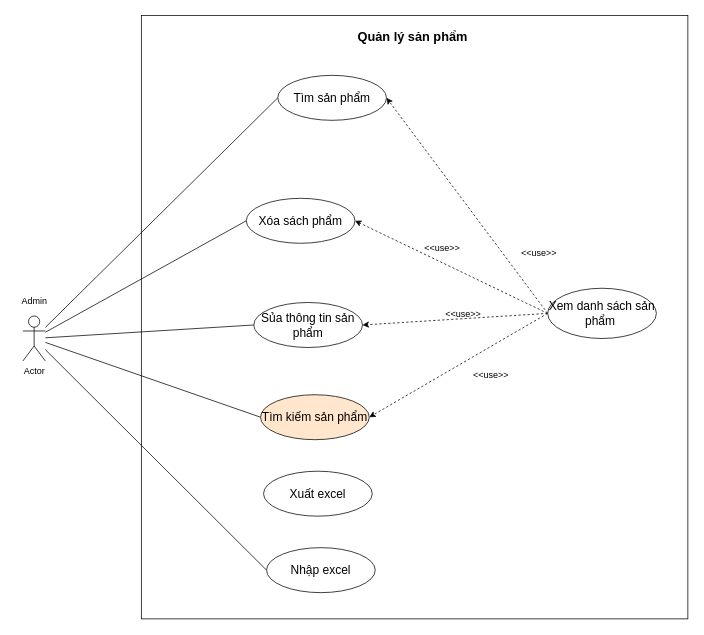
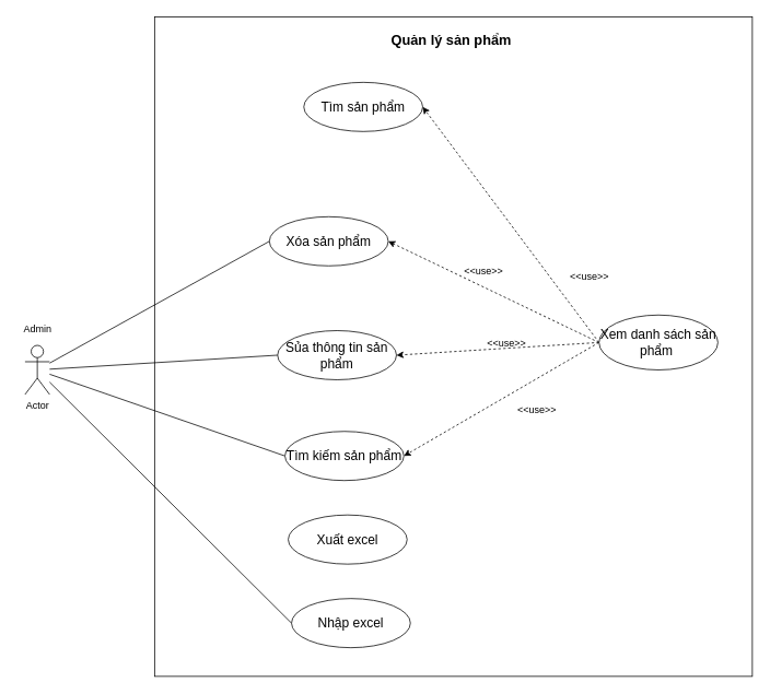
  <mxCell id="0" />
  <mxCell id="1" parent="0" />
  <mxCell id="2" value="" style="rounded=0;whiteSpace=wrap;html=1;" parent="1" vertex="1"><mxGeometry x="188" y="20" width="729" height="805" as="geometry" /></mxCell>
- <mxCell id="3" style="rounded=0;orthogonalLoop=1;jettySize=auto;html=1;entryX=0;entryY=0.5;entryDx=0;entryDy=0;endArrow=none;endFill=0;" parent="1" source="8" target="10" edge="1"><mxGeometry relative="1" as="geometry"><mxPoint x="188" y="496" as="targetPoint" /></mxGeometry></mxCell>
  <mxCell id="4" style="edgeStyle=none;rounded=0;orthogonalLoop=1;jettySize=auto;html=1;entryX=0;entryY=0.5;entryDx=0;entryDy=0;endArrow=none;endFill=0;" parent="1" source="8" target="9" edge="1"><mxGeometry relative="1" as="geometry" /></mxCell>
  <mxCell id="5" style="edgeStyle=none;rounded=0;orthogonalLoop=1;jettySize=auto;html=1;entryX=0;entryY=0.5;entryDx=0;entryDy=0;endArrow=none;endFill=0;" parent="1" source="8" target="11" edge="1"><mxGeometry relative="1" as="geometry" /></mxCell>
  <mxCell id="6" style="edgeStyle=none;rounded=0;orthogonalLoop=1;jettySize=auto;html=1;entryX=0;entryY=0.5;entryDx=0;entryDy=0;endArrow=none;endFill=0;" parent="1" source="8" target="15" edge="1"><mxGeometry relative="1" as="geometry" /></mxCell>
  <mxCell id="7" style="edgeStyle=none;rounded=0;orthogonalLoop=1;jettySize=auto;html=1;entryX=0;entryY=0.5;entryDx=0;entryDy=0;endArrow=none;endFill=0;" parent="1" source="8" target="16" edge="1"><mxGeometry relative="1" as="geometry" /></mxCell>
  <mxCell id="8" value="Actor" style="shape=umlActor;verticalLabelPosition=bottom;verticalAlign=top;html=1;outlineConnect=0;" parent="1" vertex="1"><mxGeometry x="30" y="421" width="30" height="60" as="geometry" /></mxCell>
- <mxCell id="9" value="Xóa sách phẩm" style="ellipse;whiteSpace=wrap;html=1;fontSize=16;" parent="1" vertex="1"><mxGeometry x="328" y="264" width="145" height="60" as="geometry" /></mxCell>
+ <mxCell id="9" value="Xóa sản phẩm" style="ellipse;whiteSpace=wrap;html=1;fontSize=16;" parent="1" vertex="1"><mxGeometry x="328" y="264" width="145" height="60" as="geometry" /></mxCell>
  <mxCell id="10" value="Tìm sản phẩm" style="ellipse;whiteSpace=wrap;html=1;fontSize=16;" parent="1" vertex="1"><mxGeometry x="370" y="100" width="145" height="60" as="geometry" /></mxCell>
  <mxCell id="11" value="Sủa thông tin sản phẩm" style="ellipse;whiteSpace=wrap;html=1;fontSize=16;" parent="1" vertex="1"><mxGeometry x="338" y="403" width="145" height="60" as="geometry" /></mxCell>
  <mxCell id="12" value="&lt;font style=&quot;font-size: 17px&quot;&gt;&lt;b&gt;Quản lý sản phẩm&amp;nbsp;&lt;/b&gt;&lt;/font&gt;" style="text;html=1;strokeColor=none;fillColor=none;align=center;verticalAlign=middle;whiteSpace=wrap;rounded=0;" parent="1" vertex="1"><mxGeometry x="460" y="35" width="185" height="30" as="geometry" /></mxCell>
  <mxCell id="13" value="Admin" style="text;html=1;align=center;verticalAlign=middle;resizable=0;points=[];autosize=1;strokeColor=none;fillColor=none;" parent="1" vertex="1"><mxGeometry x="20" y="391" width="50" height="20" as="geometry" /></mxCell>
  <mxCell id="14" value="Xuất excel" style="ellipse;whiteSpace=wrap;html=1;fontSize=16;" parent="1" vertex="1"><mxGeometry x="351" y="628" width="145" height="60" as="geometry" /></mxCell>
- <mxCell id="15" value="Tìm kiếm sản phẩm" style="ellipse;whiteSpace=wrap;html=1;fontSize=16;fillColor=#ffe6cc;" parent="1" vertex="1"><mxGeometry x="347" y="526" width="145" height="60" as="geometry" /></mxCell>
+ <mxCell id="15" value="Tìm kiếm sản phẩm" style="ellipse;whiteSpace=wrap;html=1;fontSize=16;" parent="1" vertex="1"><mxGeometry x="347" y="526" width="145" height="60" as="geometry" /></mxCell>
  <mxCell id="16" value="Nhập excel" style="ellipse;whiteSpace=wrap;html=1;fontSize=16;" parent="1" vertex="1"><mxGeometry x="355" y="730" width="145" height="60" as="geometry" /></mxCell>
  <mxCell id="17" style="edgeStyle=none;rounded=0;orthogonalLoop=1;jettySize=auto;html=1;entryX=1;entryY=0.5;entryDx=0;entryDy=0;dashed=1;exitX=0;exitY=0.5;exitDx=0;exitDy=0;" parent="1" source="21" target="10" edge="1"><mxGeometry relative="1" as="geometry"><mxPoint x="728" y="433" as="sourcePoint" /></mxGeometry></mxCell>
  <mxCell id="18" style="edgeStyle=none;rounded=0;orthogonalLoop=1;jettySize=auto;html=1;dashed=1;exitX=0;exitY=0.5;exitDx=0;exitDy=0;entryX=1;entryY=0.5;entryDx=0;entryDy=0;" parent="1" source="21" target="11" edge="1"><mxGeometry relative="1" as="geometry"><mxPoint x="477" y="433" as="targetPoint" /></mxGeometry></mxCell>
  <mxCell id="19" style="edgeStyle=none;rounded=0;orthogonalLoop=1;jettySize=auto;html=1;dashed=1;exitX=0;exitY=0.5;exitDx=0;exitDy=0;entryX=1;entryY=0.5;entryDx=0;entryDy=0;" parent="1" source="21" target="9" edge="1"><mxGeometry relative="1" as="geometry"><mxPoint x="490" y="281" as="targetPoint" /></mxGeometry></mxCell>
  <mxCell id="20" style="edgeStyle=none;rounded=0;orthogonalLoop=1;jettySize=auto;html=1;entryX=1;entryY=0.5;entryDx=0;entryDy=0;dashed=1;exitX=0;exitY=0.5;exitDx=0;exitDy=0;" parent="1" source="21" target="15" edge="1"><mxGeometry relative="1" as="geometry" /></mxCell>
  <mxCell id="21" value="Xem danh sách sản phẩm&amp;nbsp;" style="ellipse;whiteSpace=wrap;html=1;fontSize=16;" parent="1" vertex="1"><mxGeometry x="730" y="384" width="145" height="67" as="geometry" /></mxCell>
  <mxCell id="22" value="&amp;lt;&amp;lt;use&amp;gt;&amp;gt;" style="text;html=1;align=center;verticalAlign=middle;resizable=0;points=[];autosize=1;strokeColor=none;fillColor=none;" parent="1" vertex="1"><mxGeometry x="689" y="329" width="57" height="18" as="geometry" /></mxCell>
  <mxCell id="23" value="&amp;lt;&amp;lt;use&amp;gt;&amp;gt;" style="text;html=1;align=center;verticalAlign=middle;resizable=0;points=[];autosize=1;strokeColor=none;fillColor=none;" parent="1" vertex="1"><mxGeometry x="588" y="410" width="57" height="18" as="geometry" /></mxCell>
  <mxCell id="24" value="&amp;lt;&amp;lt;use&amp;gt;&amp;gt;" style="text;html=1;align=center;verticalAlign=middle;resizable=0;points=[];autosize=1;strokeColor=none;fillColor=none;" parent="1" vertex="1"><mxGeometry x="625" y="491" width="57" height="18" as="geometry" /></mxCell>
  <mxCell id="25" value="&amp;lt;&amp;lt;use&amp;gt;&amp;gt;" style="text;html=1;align=center;verticalAlign=middle;resizable=0;points=[];autosize=1;strokeColor=none;fillColor=none;" vertex="1" parent="1"><mxGeometry x="560" y="322" width="57" height="18" as="geometry" /></mxCell>
